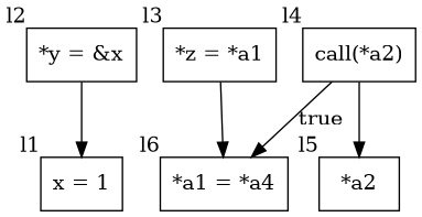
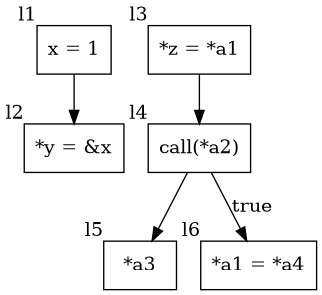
  digraph {
    node [shape=box]
    n1 [label="x = 1" xlabel=l1]
    n2 [label="*y = &x" xlabel=l2]
    n3 [label="*z = *a1" xlabel=l3]
    n4 [label="call(*a2)" xlabel=l4]
-   n5 [label="*a2" xlabel=l5]
+   n5 [label="*a3" xlabel=l5]
    n6 [label="*a1 = *a4" xlabel=l6]
-   n2 -> n1
-   n3 -> n6
+   n1 -> n2
+   n3 -> n4
    n4 -> n5
    n4 -> n6 [label=true]
  }
